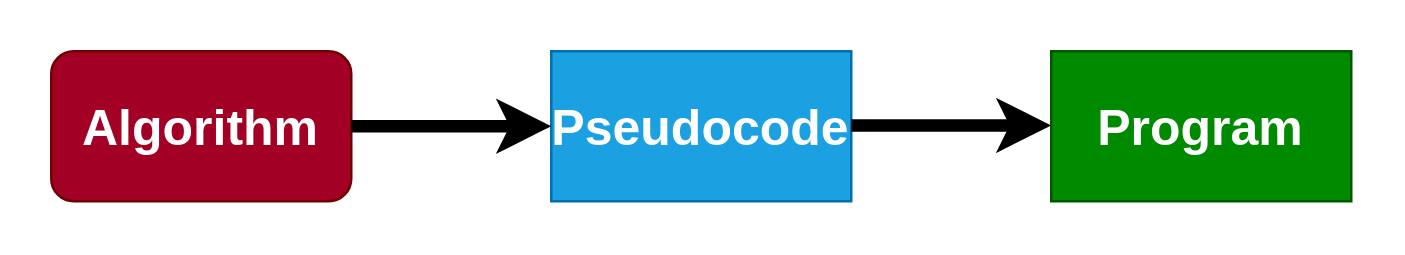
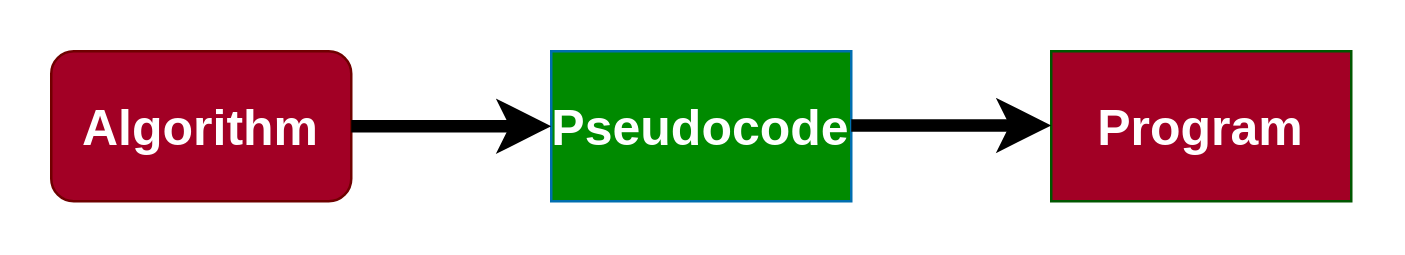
  <mxCell id="0" />
  <mxCell id="1" parent="0" />
  <mxCell id="2" value="&lt;font size=&quot;1&quot; style=&quot;&quot;&gt;&lt;b style=&quot;font-size: 20px;&quot;&gt;Algorithm&lt;/b&gt;&lt;/font&gt;" style="whiteSpace=wrap;html=1;fillColor=#a20025;fontColor=#ffffff;strokeColor=#6F0000;rounded=1;" vertex="1" parent="1"><mxGeometry x="20" y="20" width="120" height="60" as="geometry" /></mxCell>
- <mxCell id="3" value="&lt;font style=&quot;font-size: 20px;&quot;&gt;&lt;b&gt;Pseudocode&lt;/b&gt;&lt;/font&gt;" style="rounded=0;whiteSpace=wrap;html=1;fillColor=#1ba1e2;fontColor=#ffffff;strokeColor=#006EAF;" vertex="1" parent="1"><mxGeometry x="220" y="20" width="120" height="60" as="geometry" /></mxCell>
- <mxCell id="4" value="&lt;b&gt;&lt;font style=&quot;font-size: 20px;&quot;&gt;Program&lt;/font&gt;&lt;/b&gt;" style="rounded=0;whiteSpace=wrap;html=1;fillColor=#008a00;fontColor=#ffffff;strokeColor=#005700;" vertex="1" parent="1"><mxGeometry x="420" y="20" width="120" height="60" as="geometry" /></mxCell>
+ <mxCell id="3" value="&lt;font style=&quot;font-size: 20px;&quot;&gt;&lt;b&gt;Pseudocode&lt;/b&gt;&lt;/font&gt;" style="rounded=0;whiteSpace=wrap;html=1;fillColor=#008a00;fontColor=#ffffff;strokeColor=#006EAF;" vertex="1" parent="1"><mxGeometry x="220" y="20" width="120" height="60" as="geometry" /></mxCell>
+ <mxCell id="4" value="&lt;b&gt;&lt;font style=&quot;font-size: 20px;&quot;&gt;Program&lt;/font&gt;&lt;/b&gt;" style="rounded=0;whiteSpace=wrap;html=1;fillColor=#a20025;fontColor=#ffffff;strokeColor=#005700;" vertex="1" parent="1"><mxGeometry x="420" y="20" width="120" height="60" as="geometry" /></mxCell>
  <mxCell id="5" value="" style="endArrow=classic;html=1;fontSize=20;exitX=1;exitY=0.5;exitDx=0;exitDy=0;strokeWidth=5;" edge="1" parent="1" source="2"><mxGeometry width="50" height="50" relative="1" as="geometry"><mxPoint x="160" y="55" as="sourcePoint" /><mxPoint x="220" y="50" as="targetPoint" /></mxGeometry></mxCell>
  <mxCell id="6" value="" style="endArrow=classic;html=1;fontSize=20;exitX=1;exitY=0.5;exitDx=0;exitDy=0;strokeWidth=5;" edge="1" parent="1"><mxGeometry width="50" height="50" relative="1" as="geometry"><mxPoint x="340" y="49.66" as="sourcePoint" /><mxPoint x="420" y="49.66" as="targetPoint" /></mxGeometry></mxCell>
